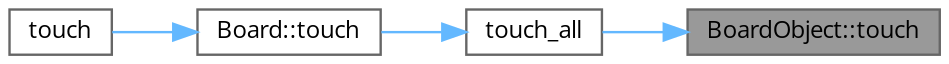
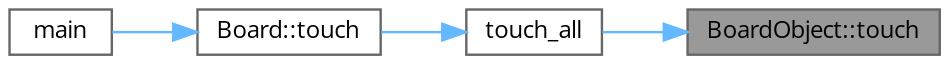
  digraph {
    fontname="Open Sans"
    rankdir=RL
    node [color=grey40 fillcolor=white fontname="Open Sans" fontsize=10 shape=box style=filled]
    edge [color=steelblue1 dir=back fontname="Open Sans" fontsize=10 labelfontname=Helvetica labelfontsize=10 style=solid]
    n1 [color=gray40 fillcolor=grey60 fontcolor=black height=0.2 label="BoardObject::touch" width=0.4]
    n2 [height=0.2 label=touch_all width=0.4]
    n3 [height=0.2 label="Board::touch" width=0.4]
-   n4 [height=0.2 label=touch width=0.4]
+   n4 [height=0.2 label=main width=0.4]
    n1 -> n2
    n2 -> n3
    n3 -> n4
  }
